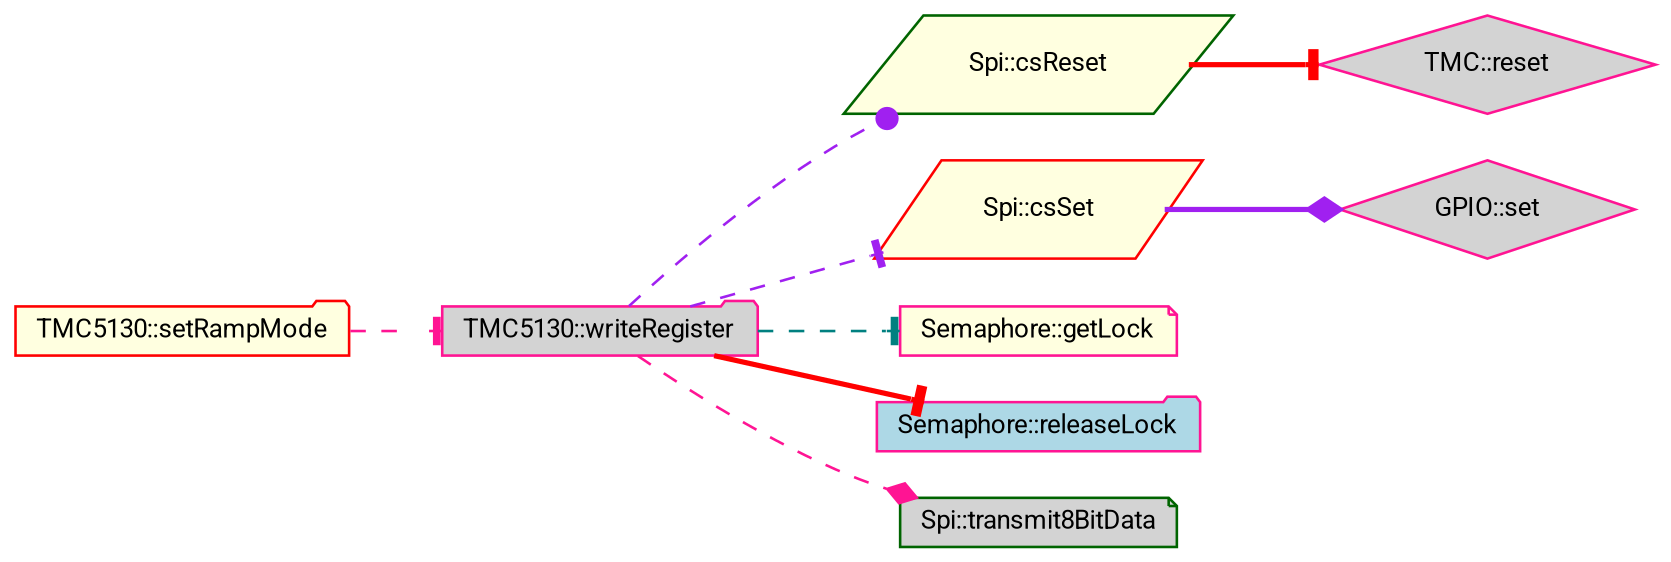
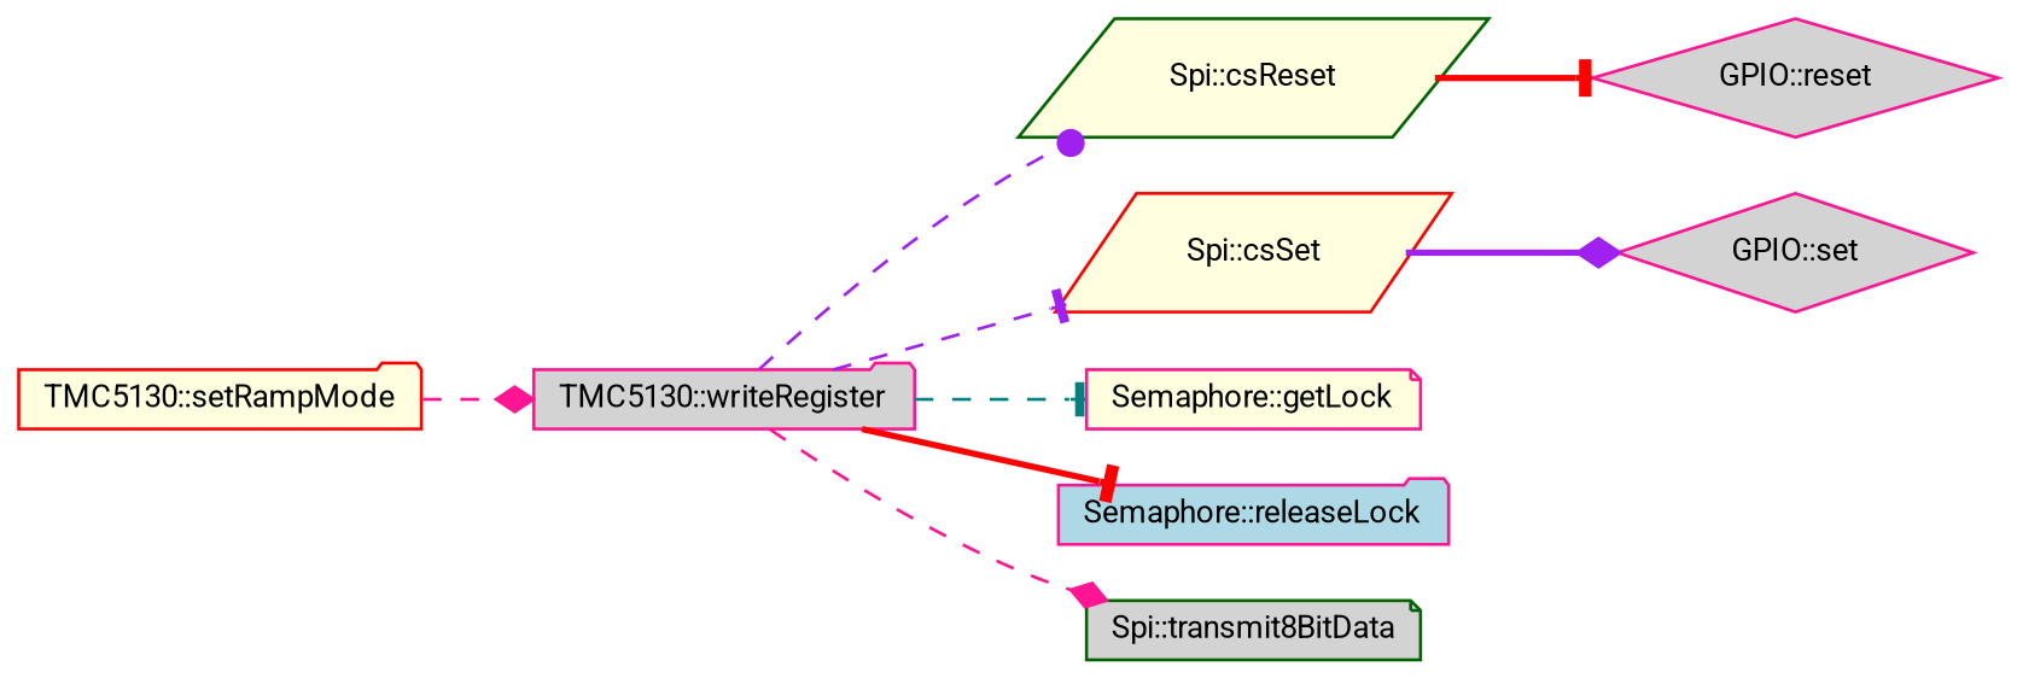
  digraph {
    fontname=Roboto
    rankdir=LR
    node [color=deeppink fillcolor=lightyellow fontname=Roboto fontsize=10 shape=folder style=filled]
    edge [arrowhead=tee color=purple fontname=Roboto fontsize=10 labelfontname=Helvetica labelfontsize=10 style=dashed]
    n1 [color=red fontcolor=black height=0.2 label="TMC5130::setRampMode" width=0.4]
    n2 [fillcolor=lightgrey height=0.2 label="TMC5130::writeRegister" width=0.4]
    n3 [color=darkgreen height=0.2 label="Spi::csReset" shape=parallelogram width=0.4]
    n4 [color=red height=0.2 label="Spi::csSet" shape=parallelogram width=0.4]
    n5 [height=0.2 label="Semaphore::getLock" shape=note width=0.4]
    n6 [fillcolor=lightblue height=0.2 label="Semaphore::releaseLock" width=0.4]
    n7 [color=darkgreen fillcolor=lightgrey height=0.2 label="Spi::transmit8BitData" shape=note width=0.4]
-   n8 [fillcolor=lightgrey height=0.2 label="TMC::reset" shape=diamond width=0.4]
+   n8 [fillcolor=lightgrey height=0.2 label="GPIO::reset" shape=diamond width=0.4]
    n9 [fillcolor=lightgrey height=0.2 label="GPIO::set" shape=diamond width=0.4]
-   n1 -> n2 [color=deeppink]
+   n1 -> n2 [arrowhead=diamond color=deeppink]
    n2 -> n3 [arrowhead=dot]
    n2 -> n4
    n2 -> n5 [color=teal]
    n2 -> n6 [color=red style=bold]
    n2 -> n7 [arrowhead=diamond color=deeppink]
    n3 -> n8 [color=red style=bold]
    n4 -> n9 [arrowhead=diamond style=bold]
  }
